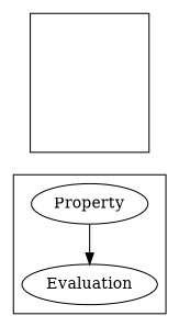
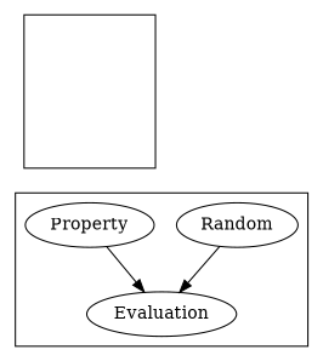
  digraph {
    edge [style=invis]
+   n1 [label=Random]
    Evaluation
    n3 [label=Property]
    Invis [style=invis]
    Inverse [style=invis]
    subgraph cluster_1 {
+     n1
      Evaluation
      n3
    }
    subgraph cluster_2 {
      Invis
      Inverse
    }
+   n1 -> Evaluation [style=""]
+   n1 -> n3 [constraint=false]
+   n1 -> Invis [constraint=false]
    Evaluation -> Inverse [constraint=false]
    n3 -> Evaluation [style=""]
    Invis -> Inverse
    Inverse -> n3
  }
